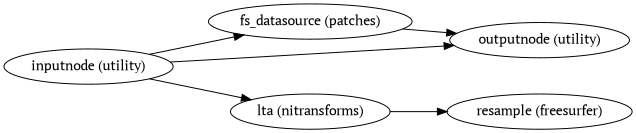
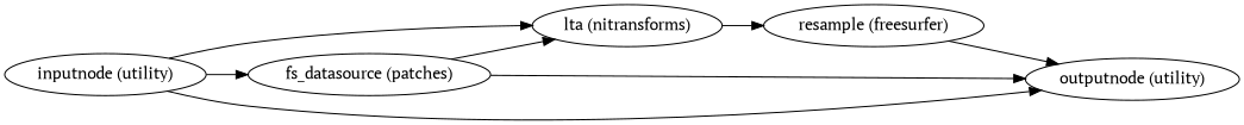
  strict digraph {
    fontname="PT Serif"
    rankdir=LR
    node [fontname="PT Serif"]
    edge [fontname="PT Serif"]
    "inputnode (utility)"
    "fs_datasource (patches)"
    "lta (nitransforms)"
    "outputnode (utility)"
    "resample (freesurfer)"
    "inputnode (utility)" -> "fs_datasource (patches)"
    "inputnode (utility)" -> "lta (nitransforms)"
    "inputnode (utility)" -> "outputnode (utility)"
+   "fs_datasource (patches)" -> "lta (nitransforms)"
    "fs_datasource (patches)" -> "outputnode (utility)"
    "lta (nitransforms)" -> "resample (freesurfer)"
+   "resample (freesurfer)" -> "outputnode (utility)"
  }
